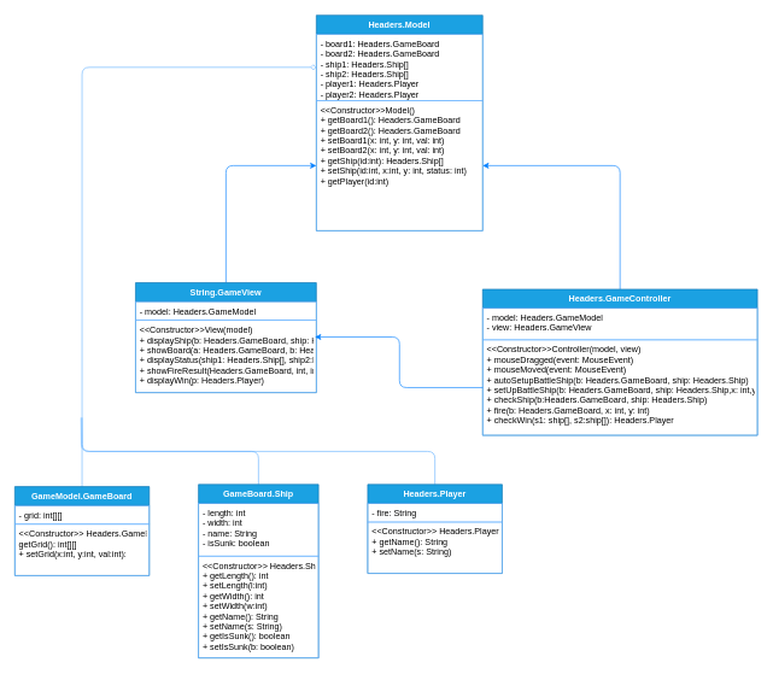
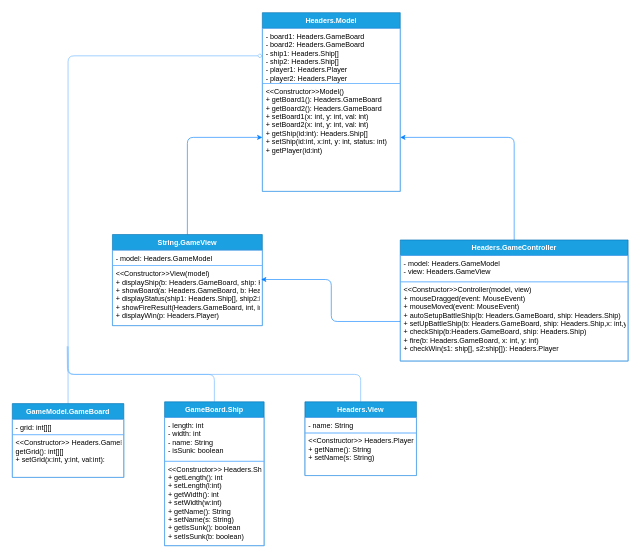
  <mxCell id="0" />
  <mxCell id="1" parent="0" />
  <mxCell id="2" value="Headers.Model" style="swimlane;fontStyle=1;align=center;verticalAlign=top;childLayout=stackLayout;horizontal=1;startSize=26;horizontalStack=0;resizeParent=1;resizeParentMax=0;resizeLast=0;collapsible=1;marginBottom=0;strokeColor=#006EAF;fillColor=#1ba1e2;fontColor=#ffffff;" parent="1" vertex="1"><mxGeometry x="437" y="20" width="230" height="298" as="geometry" /></mxCell>
  <mxCell id="3" value="- board1: Headers.GameBoard&#10;- board2: Headers.GameBoard&#10;- ship1: Headers.Ship[]&#10;- ship2: Headers.Ship[]&#10;- player1: Headers.Player&#10;- player2: Headers.Player&#10;" style="text;strokeColor=#66B2FF;fillColor=none;align=left;verticalAlign=top;spacingLeft=4;spacingRight=4;overflow=hidden;rotatable=0;points=[[0,0.5],[1,0.5]];portConstraint=eastwest;fontColor=#000000;" parent="2" vertex="1"><mxGeometry y="26" width="230" height="92" as="geometry" /></mxCell>
  <mxCell id="4" value="&lt;&lt;Constructor&gt;&gt;Model()&#10;+ getBoard1(): Headers.GameBoard&#10;+ getBoard2(): Headers.GameBoard&#10;+ setBoard1(x: int, y: int, val: int)&#10;+ setBoard2(x: int, y: int, val: int)&#10;+ getShip(id:int): Headers.Ship[]&#10;+ setShip(id:int, x:int, y: int, status: int)&#10;+ getPlayer(id:int)" style="text;strokeColor=#66B2FF;fillColor=none;align=left;verticalAlign=top;spacingLeft=4;spacingRight=4;overflow=hidden;rotatable=0;points=[[0,0.5],[1,0.5]];portConstraint=eastwest;fontColor=#000000;" parent="2" vertex="1"><mxGeometry y="118" width="230" height="180" as="geometry" /></mxCell>
  <mxCell id="5" style="edgeStyle=orthogonalEdgeStyle;html=1;exitX=0.5;exitY=0;exitDx=0;exitDy=0;fontColor=#000000;strokeColor=#007FFF;entryX=0;entryY=0.5;entryDx=0;entryDy=0;" parent="1" source="6" target="4" edge="1"><mxGeometry relative="1" as="geometry"><mxPoint x="311.556" y="237.259" as="targetPoint" /></mxGeometry></mxCell>
  <mxCell id="6" value="String.GameView" style="swimlane;fontStyle=1;align=center;verticalAlign=top;childLayout=stackLayout;horizontal=1;startSize=26;horizontalStack=0;resizeParent=1;resizeParentMax=0;resizeLast=0;collapsible=1;marginBottom=0;strokeColor=#006EAF;fillColor=#1ba1e2;fontColor=#ffffff;" parent="1" vertex="1"><mxGeometry x="187" y="390" width="250" height="152" as="geometry" /></mxCell>
  <mxCell id="7" value="- model: Headers.GameModel" style="text;strokeColor=#66B2FF;fillColor=none;align=left;verticalAlign=top;spacingLeft=4;spacingRight=4;overflow=hidden;rotatable=0;points=[[0,0.5],[1,0.5]];portConstraint=eastwest;fontColor=#000000;" parent="6" vertex="1"><mxGeometry y="26" width="250" height="26" as="geometry" /></mxCell>
  <mxCell id="8" value="&lt;&lt;Constructor&gt;&gt;View(model)&#10;+ displayShip(b: Headers.GameBoard, ship: Headers.Ship)&#10;+ showBoard(a: Headers.GameBoard, b: Headers.GameBoard)&#10;+ displayStatus(ship1: Headers.Ship[], ship2:Headers.Ship[])&#10;+ showFireResult(Headers.GameBoard, int, int)&#10;+ displayWin(p: Headers.Player)" style="text;strokeColor=#66B2FF;fillColor=none;align=left;verticalAlign=top;spacingLeft=4;spacingRight=4;overflow=hidden;rotatable=0;points=[[0,0.5],[1,0.5]];portConstraint=eastwest;fontColor=#000000;" parent="6" vertex="1"><mxGeometry y="52" width="250" height="100" as="geometry" /></mxCell>
  <mxCell id="9" style="edgeStyle=orthogonalEdgeStyle;html=1;exitX=0.5;exitY=0;exitDx=0;exitDy=0;fontColor=#000000;strokeColor=#007FFF;entryX=1;entryY=0.5;entryDx=0;entryDy=0;" parent="1" source="10" target="4" edge="1"><mxGeometry relative="1" as="geometry"><mxPoint x="856" y="226.889" as="targetPoint" /></mxGeometry></mxCell>
  <mxCell id="10" value="Headers.GameController" style="swimlane;fontStyle=1;align=center;verticalAlign=top;childLayout=stackLayout;horizontal=1;startSize=26;horizontalStack=0;resizeParent=1;resizeParentMax=0;resizeLast=0;collapsible=1;marginBottom=0;strokeColor=#006EAF;fillColor=#1ba1e2;fontColor=#ffffff;" parent="1" vertex="1"><mxGeometry x="667" y="399" width="380" height="202" as="geometry" /></mxCell>
  <mxCell id="11" value="- model: Headers.GameModel&#10;- view: Headers.GameView" style="text;strokeColor=#66B2FF;fillColor=none;align=left;verticalAlign=top;spacingLeft=4;spacingRight=4;overflow=hidden;rotatable=0;points=[[0,0.5],[1,0.5]];portConstraint=eastwest;fontColor=#000000;" parent="10" vertex="1"><mxGeometry y="26" width="380" height="44" as="geometry" /></mxCell>
  <mxCell id="12" value="&lt;&lt;Constructor&gt;&gt;Controller(model, view)&#10;+ mouseDragged(event: MouseEvent)&#10;+ mouseMoved(event: MouseEvent)&#10;+ autoSetupBattleShip(b: Headers.GameBoard, ship: Headers.Ship)&#10;+ setUpBattleShip(b: Headers.GameBoard, ship: Headers.Ship,x: int,y: int, horOrVer int)&#10;+ checkShip(b:Headers.GameBoard, ship: Headers.Ship)&#10;+ fire(b: Headers.GameBoard, x: int, y: int)&#10;+ checkWin(s1: ship[], s2:ship[]): Headers.Player" style="text;strokeColor=#66B2FF;fillColor=none;align=left;verticalAlign=top;spacingLeft=4;spacingRight=4;overflow=hidden;rotatable=0;points=[[0,0.5],[1,0.5]];portConstraint=eastwest;fontColor=#000000;" parent="10" vertex="1"><mxGeometry y="70" width="380" height="132" as="geometry" /></mxCell>
  <mxCell id="13" style="edgeStyle=orthogonalEdgeStyle;html=1;exitX=0;exitY=0.5;exitDx=0;exitDy=0;fontColor=#000000;strokeColor=#007FFF;" parent="1" source="12" edge="1"><mxGeometry relative="1" as="geometry"><mxPoint x="435" y="465" as="targetPoint" /><Array as="points"><mxPoint x="552" y="535" /><mxPoint x="552" y="465" /></Array></mxGeometry></mxCell>
  <mxCell id="14" style="edgeStyle=orthogonalEdgeStyle;html=1;exitX=0.5;exitY=0;exitDx=0;exitDy=0;fontColor=#000000;endArrow=diamond;endFill=0;strokeColor=#66B2FF;entryX=0;entryY=0.5;entryDx=0;entryDy=0;" edge="1" parent="1" source="15" target="3"><mxGeometry relative="1" as="geometry"><mxPoint x="114" y="102" as="targetPoint" /></mxGeometry></mxCell>
  <mxCell id="15" value="GameModel.GameBoard" style="swimlane;fontStyle=1;align=center;verticalAlign=top;childLayout=stackLayout;horizontal=1;startSize=26;horizontalStack=0;resizeParent=1;resizeParentMax=0;resizeLast=0;collapsible=1;marginBottom=0;fontColor=#ffffff;fillColor=#1ba1e2;strokeColor=#006EAF;" vertex="1" parent="1"><mxGeometry x="20" y="672" width="186" height="123" as="geometry" /></mxCell>
  <mxCell id="16" value="- grid: int[][]" style="text;strokeColor=#66B2FF;fillColor=none;align=left;verticalAlign=top;spacingLeft=4;spacingRight=4;overflow=hidden;rotatable=0;points=[[0,0.5],[1,0.5]];portConstraint=eastwest;fontColor=#000000;" vertex="1" parent="15"><mxGeometry y="26" width="186" height="26" as="geometry" /></mxCell>
  <mxCell id="17" value="&lt;&lt;Constructor&gt;&gt; Headers.GameBoard()&#10;getGrid(): int[][]&#10;+ setGrid(x:int, y:int, val:int):" style="text;strokeColor=#66B2FF;fillColor=none;align=left;verticalAlign=top;spacingLeft=4;spacingRight=4;overflow=hidden;rotatable=0;points=[[0,0.5],[1,0.5]];portConstraint=eastwest;fontColor=#000000;" vertex="1" parent="15"><mxGeometry y="52" width="186" height="71" as="geometry" /></mxCell>
  <mxCell id="18" style="edgeStyle=orthogonalEdgeStyle;html=1;exitX=0.5;exitY=0;exitDx=0;exitDy=0;fontColor=#000000;endArrow=none;endFill=0;strokeColor=#66B2FF;strokeWidth=1;" edge="1" parent="1" source="19"><mxGeometry relative="1" as="geometry"><mxPoint x="113.037" y="576.518" as="targetPoint" /></mxGeometry></mxCell>
  <mxCell id="19" value="GameBoard.Ship" style="swimlane;fontStyle=1;align=center;verticalAlign=top;childLayout=stackLayout;horizontal=1;startSize=26;horizontalStack=0;resizeParent=1;resizeParentMax=0;resizeLast=0;collapsible=1;marginBottom=0;fontColor=#ffffff;fillColor=#1ba1e2;strokeColor=#006EAF;" vertex="1" parent="1"><mxGeometry x="274" y="669" width="166" height="240" as="geometry" /></mxCell>
  <mxCell id="20" value="- length: int&#10;- width: int&#10;- name: String&#10;- isSunk: boolean" style="text;strokeColor=#66B2FF;fillColor=none;align=left;verticalAlign=top;spacingLeft=4;spacingRight=4;overflow=hidden;rotatable=0;points=[[0,0.5],[1,0.5]];portConstraint=eastwest;fontColor=#000000;" vertex="1" parent="19"><mxGeometry y="26" width="166" height="73" as="geometry" /></mxCell>
  <mxCell id="21" value="&lt;&lt;Constructor&gt;&gt; Headers.Ship(l, w, n)&#10;+ getLength(): int&#10;+ setLength(l:int)&#10;+ getWidth(): int&#10;+ setWidth(w:int)&#10;+ getName(): String&#10;+ setName(s: String)&#10;+ getIsSunk(): boolean&#10;+ setIsSunk(b: boolean)" style="text;strokeColor=#66B2FF;fillColor=none;align=left;verticalAlign=top;spacingLeft=4;spacingRight=4;overflow=hidden;rotatable=0;points=[[0,0.5],[1,0.5]];portConstraint=eastwest;fontColor=#000000;" vertex="1" parent="19"><mxGeometry y="99" width="166" height="141" as="geometry" /></mxCell>
  <mxCell id="22" style="edgeStyle=orthogonalEdgeStyle;html=1;exitX=0.5;exitY=0;exitDx=0;exitDy=0;fontColor=#000000;endArrow=none;endFill=0;strokeColor=#66B2FF;strokeWidth=1;" edge="1" parent="1" source="23"><mxGeometry relative="1" as="geometry"><mxPoint x="111.556" y="576.518" as="targetPoint" /></mxGeometry></mxCell>
- <mxCell id="23" value="Headers.Player" style="swimlane;fontStyle=1;align=center;verticalAlign=top;childLayout=stackLayout;horizontal=1;startSize=26;horizontalStack=0;resizeParent=1;resizeParentMax=0;resizeLast=0;collapsible=1;marginBottom=0;fontColor=#ffffff;fillColor=#1ba1e2;strokeColor=#006EAF;" vertex="1" parent="1"><mxGeometry x="508" y="669" width="186" height="123" as="geometry" /></mxCell>
- <mxCell id="24" value="- fire: String" style="text;strokeColor=#66B2FF;fillColor=none;align=left;verticalAlign=top;spacingLeft=4;spacingRight=4;overflow=hidden;rotatable=0;points=[[0,0.5],[1,0.5]];portConstraint=eastwest;fontColor=#000000;" vertex="1" parent="23"><mxGeometry y="26" width="186" height="26" as="geometry" /></mxCell>
+ <mxCell id="23" value="Headers.View" style="swimlane;fontStyle=1;align=center;verticalAlign=top;childLayout=stackLayout;horizontal=1;startSize=26;horizontalStack=0;resizeParent=1;resizeParentMax=0;resizeLast=0;collapsible=1;marginBottom=0;fontColor=#ffffff;fillColor=#1ba1e2;strokeColor=#006EAF;" vertex="1" parent="1"><mxGeometry x="508" y="669" width="186" height="123" as="geometry" /></mxCell>
+ <mxCell id="24" value="- name: String" style="text;strokeColor=#66B2FF;fillColor=none;align=left;verticalAlign=top;spacingLeft=4;spacingRight=4;overflow=hidden;rotatable=0;points=[[0,0.5],[1,0.5]];portConstraint=eastwest;fontColor=#000000;" vertex="1" parent="23"><mxGeometry y="26" width="186" height="26" as="geometry" /></mxCell>
  <mxCell id="25" value="&lt;&lt;Constructor&gt;&gt; Headers.Player()&#10;+ getName(): String&#10;+ setName(s: String)" style="text;strokeColor=#66B2FF;fillColor=none;align=left;verticalAlign=top;spacingLeft=4;spacingRight=4;overflow=hidden;rotatable=0;points=[[0,0.5],[1,0.5]];portConstraint=eastwest;fontColor=#000000;" vertex="1" parent="23"><mxGeometry y="52" width="186" height="71" as="geometry" /></mxCell>
